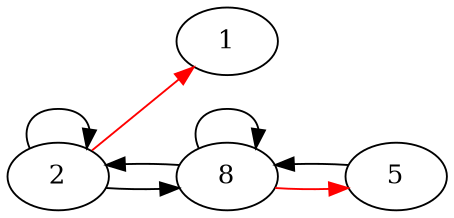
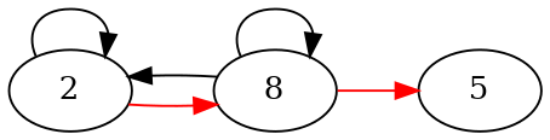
  digraph {
    rankdir=LR
    2
-   1
    n3 [label=8]
    5
    2 -> 2
-   2 -> 1 [color=red]
-   2 -> n3
+   2 -> n3 [color=red]
    n3 -> 2
    n3 -> n3
    n3 -> 5 [color=red]
-   5 -> n3
  }
